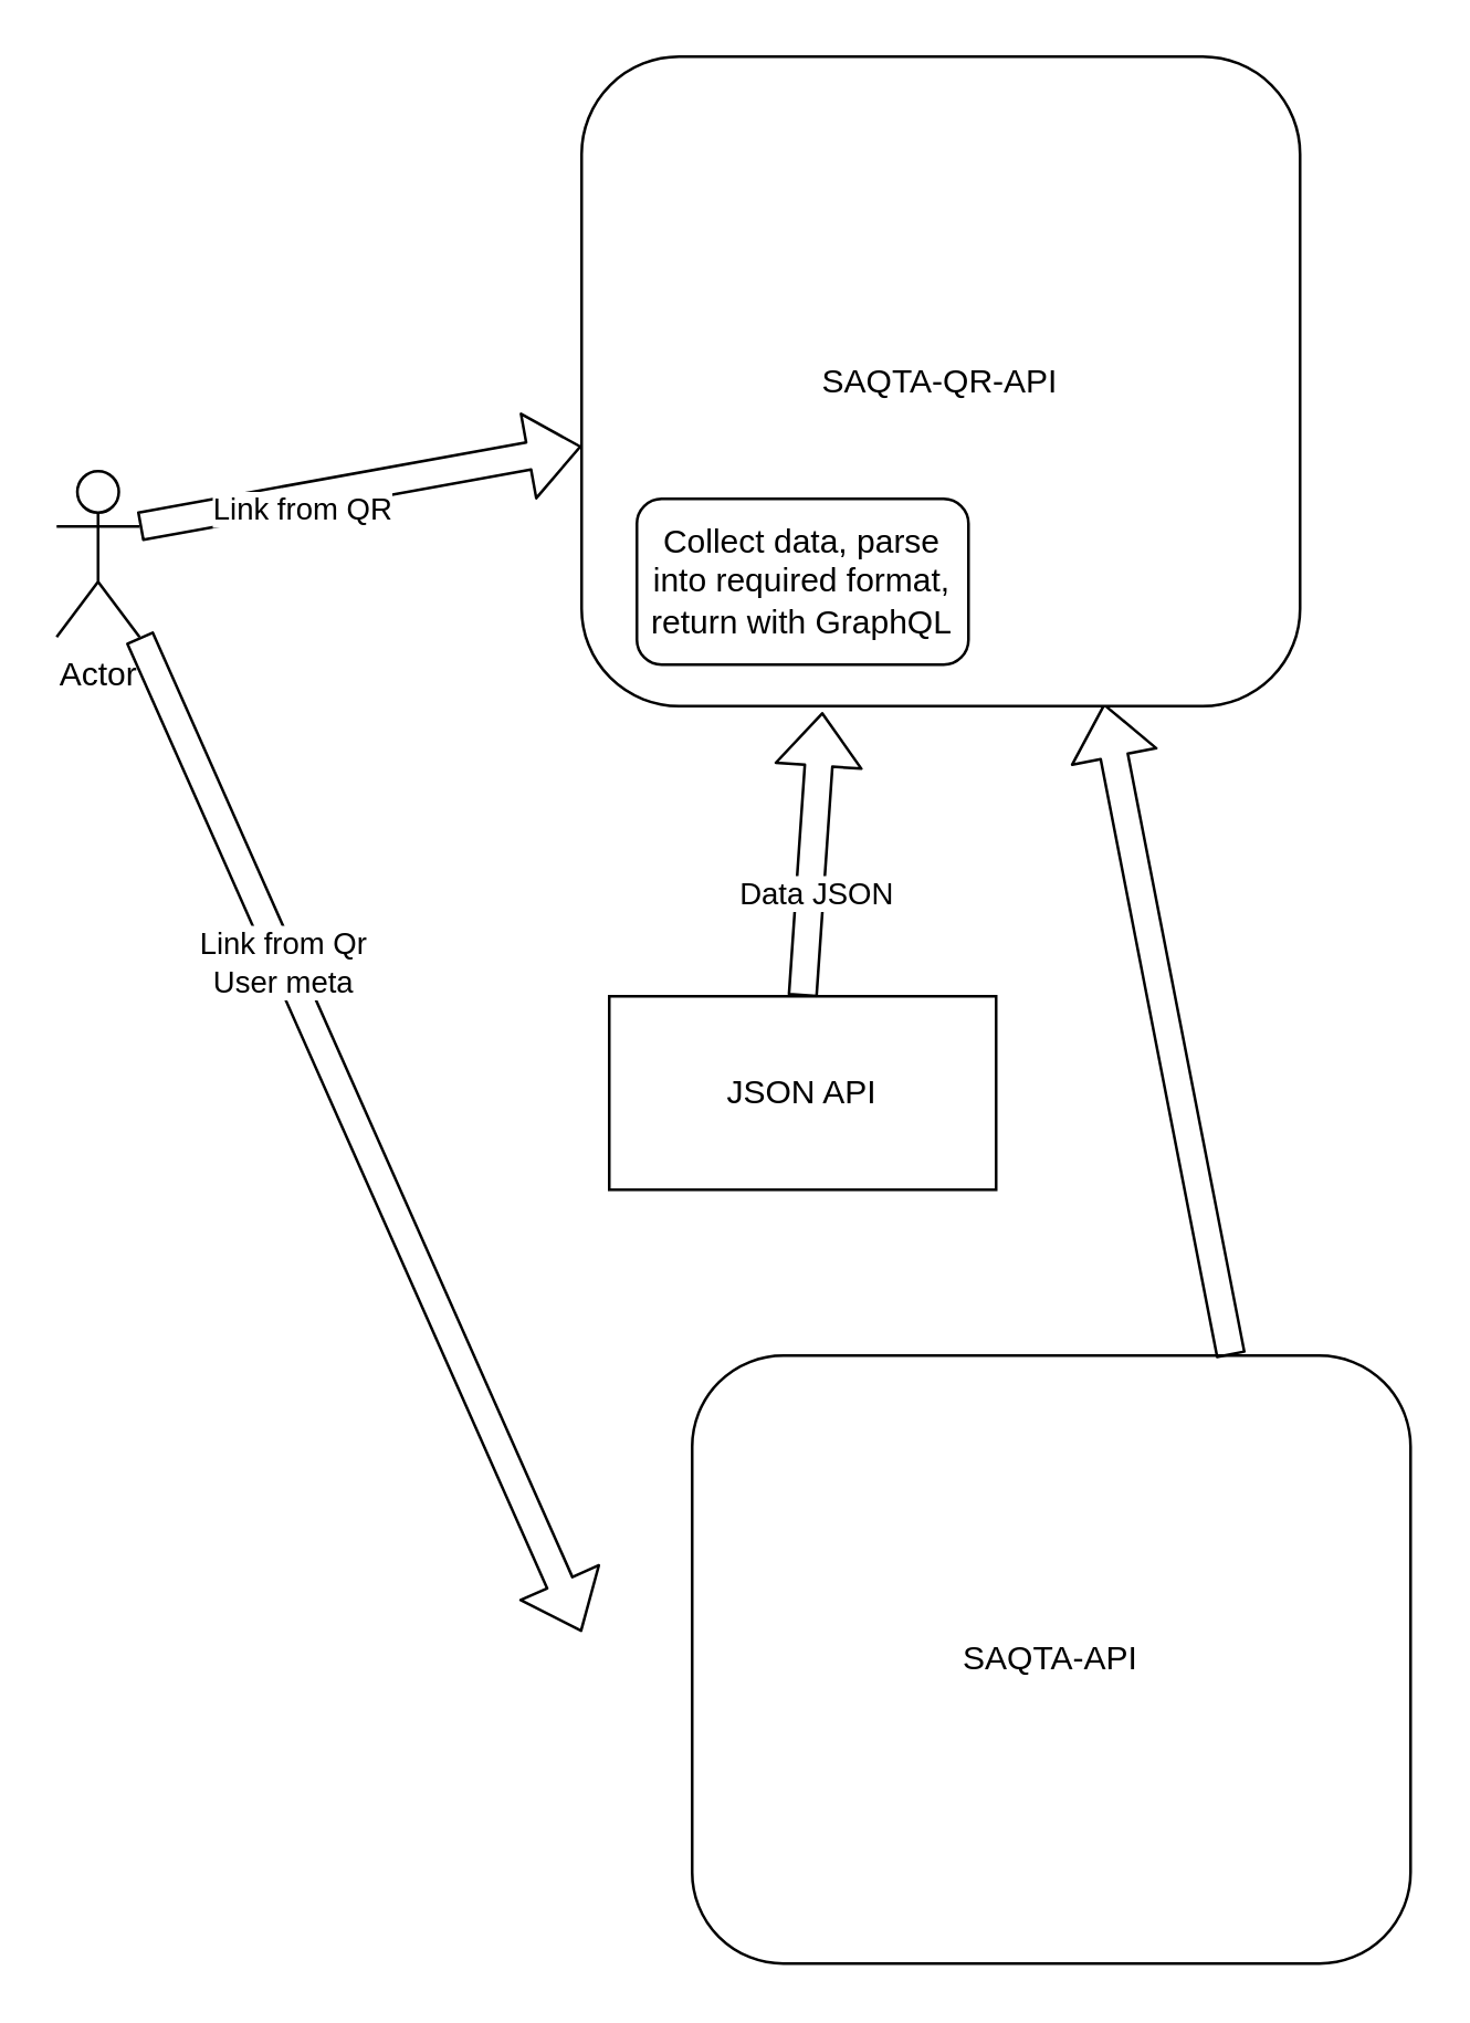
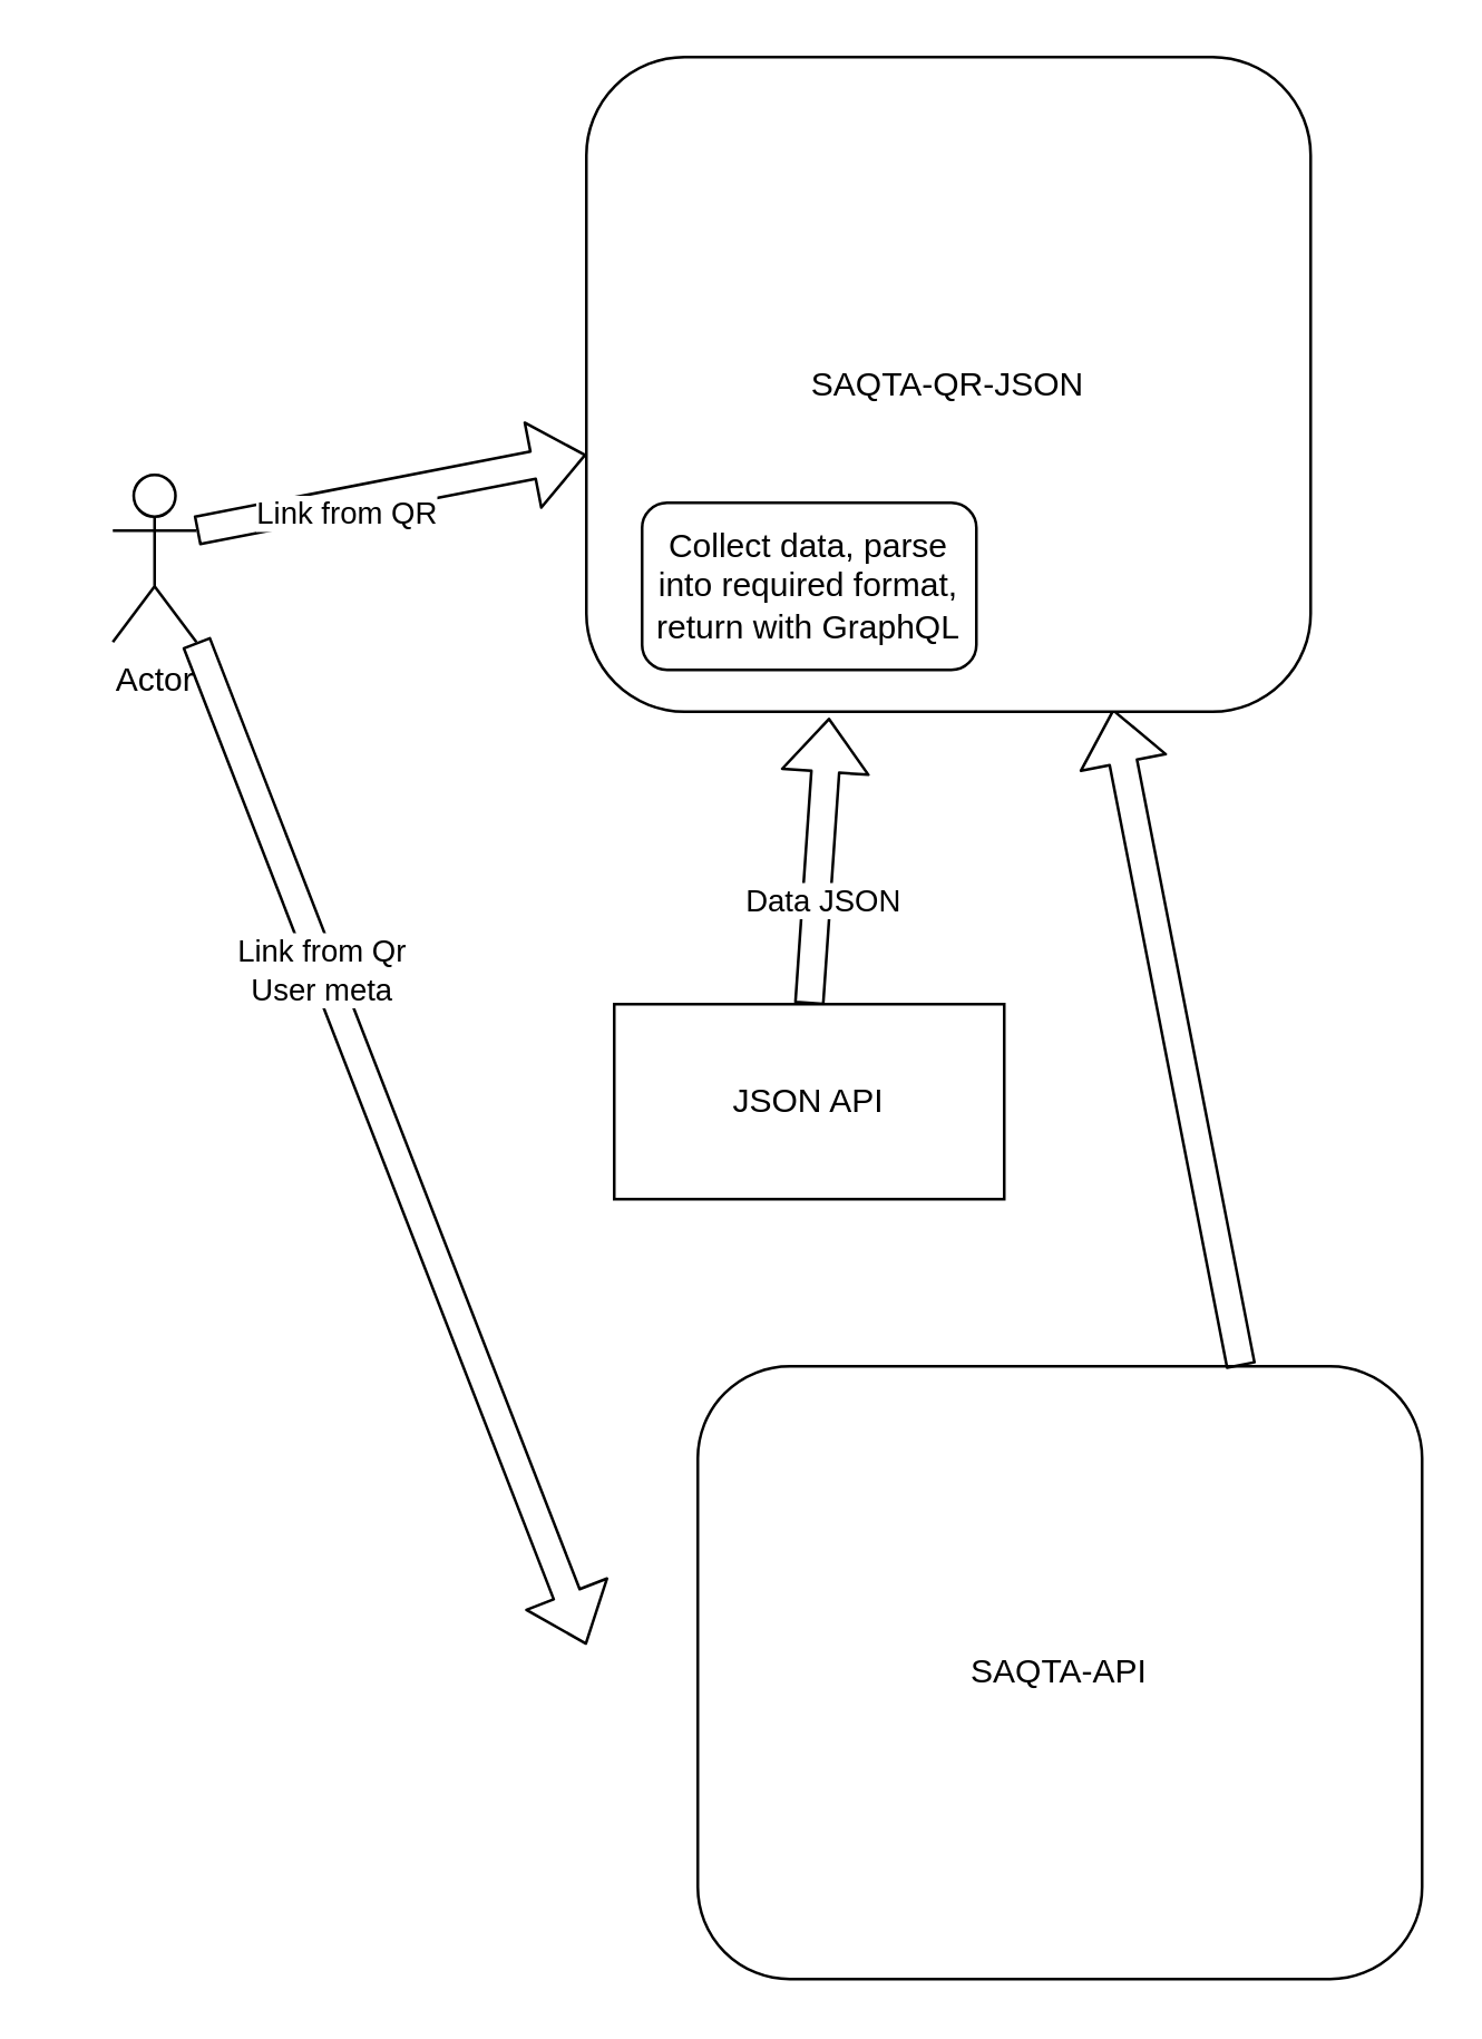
  <mxCell id="0" />
  <mxCell id="1" parent="0" />
- <mxCell id="2" value="Actor" style="shape=umlActor;verticalLabelPosition=bottom;verticalAlign=top;html=1;outlineConnect=0;" parent="1" vertex="1"><mxGeometry x="20" y="170" width="30" height="60" as="geometry" /></mxCell>
+ <mxCell id="2" value="Actor" style="shape=umlActor;verticalLabelPosition=bottom;verticalAlign=top;html=1;outlineConnect=0;" parent="1" vertex="1"><mxGeometry x="40" y="170" width="30" height="60" as="geometry" /></mxCell>
  <mxCell id="3" value="" style="shape=flexArrow;endArrow=classic;html=1;exitX=1;exitY=0.333;exitDx=0;exitDy=0;exitPerimeter=0;" parent="1" edge="1" target="13" source="2"><mxGeometry width="50" height="50" relative="1" as="geometry"><mxPoint x="100" y="199.5" as="sourcePoint" /><mxPoint x="190" y="199.5" as="targetPoint" /></mxGeometry></mxCell>
  <mxCell id="4" value="Link from QR" style="edgeLabel;html=1;align=center;verticalAlign=middle;resizable=0;points=[];" parent="3" connectable="0" vertex="1"><mxGeometry x="-0.48" relative="1" as="geometry"><mxPoint x="17" y="1" as="offset" /></mxGeometry></mxCell>
  <mxCell id="5" value="JSON API" style="rounded=0;whiteSpace=wrap;html=1;" vertex="1" parent="1"><mxGeometry x="220" y="360" width="140" height="70" as="geometry" /></mxCell>
  <mxCell id="6" value="" style="shape=flexArrow;endArrow=classic;html=1;exitX=0.5;exitY=0;exitDx=0;exitDy=0;entryX=0.335;entryY=1.009;entryDx=0;entryDy=0;entryPerimeter=0;" edge="1" parent="1" source="5" target="13"><mxGeometry width="50" height="50" relative="1" as="geometry"><mxPoint x="289.5" y="350" as="sourcePoint" /><mxPoint x="290" y="250" as="targetPoint" /></mxGeometry></mxCell>
  <mxCell id="7" value="Data JSON" style="edgeLabel;html=1;align=center;verticalAlign=middle;resizable=0;points=[];" vertex="1" connectable="0" parent="6"><mxGeometry x="-0.258" y="-1" relative="1" as="geometry"><mxPoint x="1" as="offset" /></mxGeometry></mxCell>
  <mxCell id="8" value="SAQTA-API" style="rounded=1;whiteSpace=wrap;html=1;" vertex="1" parent="1"><mxGeometry x="250" y="490" width="260" height="220" as="geometry" /></mxCell>
  <mxCell id="9" value="" style="shape=flexArrow;endArrow=classic;html=1;exitX=1;exitY=1;exitDx=0;exitDy=0;exitPerimeter=0;" edge="1" parent="1" source="2"><mxGeometry width="50" height="50" relative="1" as="geometry"><mxPoint x="50" y="260" as="sourcePoint" /><mxPoint x="210" y="590" as="targetPoint" /></mxGeometry></mxCell>
  <mxCell id="10" value="Link from Qr&lt;br&gt;User meta" style="edgeLabel;html=1;align=center;verticalAlign=middle;resizable=0;points=[];" connectable="0" vertex="1" parent="9"><mxGeometry x="-0.349" y="-1" relative="1" as="geometry"><mxPoint as="offset" /></mxGeometry></mxCell>
  <mxCell id="11" value="" style="shape=flexArrow;endArrow=classic;html=1;exitX=0.75;exitY=0;exitDx=0;exitDy=0;entryX=0.727;entryY=0.996;entryDx=0;entryDy=0;entryPerimeter=0;" edge="1" parent="1" source="8" target="13"><mxGeometry width="50" height="50" relative="1" as="geometry"><mxPoint x="410" y="470" as="sourcePoint" /><mxPoint x="410" y="270" as="targetPoint" /></mxGeometry></mxCell>
  <mxCell id="12" value="" style="group" connectable="0" vertex="1" parent="1"><mxGeometry x="210" y="20" width="260" height="235" as="geometry" /></mxCell>
- <mxCell id="13" value="SAQTA-QR-API" style="rounded=1;whiteSpace=wrap;html=1;" parent="12" vertex="1"><mxGeometry width="260" height="235" as="geometry" /></mxCell>
+ <mxCell id="13" value="SAQTA-QR-JSON" style="rounded=1;whiteSpace=wrap;html=1;" parent="12" vertex="1"><mxGeometry width="260" height="235" as="geometry" /></mxCell>
  <mxCell id="14" value="Collect data, parse into required format, return with GraphQL" style="rounded=1;whiteSpace=wrap;html=1;" vertex="1" parent="12"><mxGeometry x="20" y="160" width="120" height="60" as="geometry" /></mxCell>
